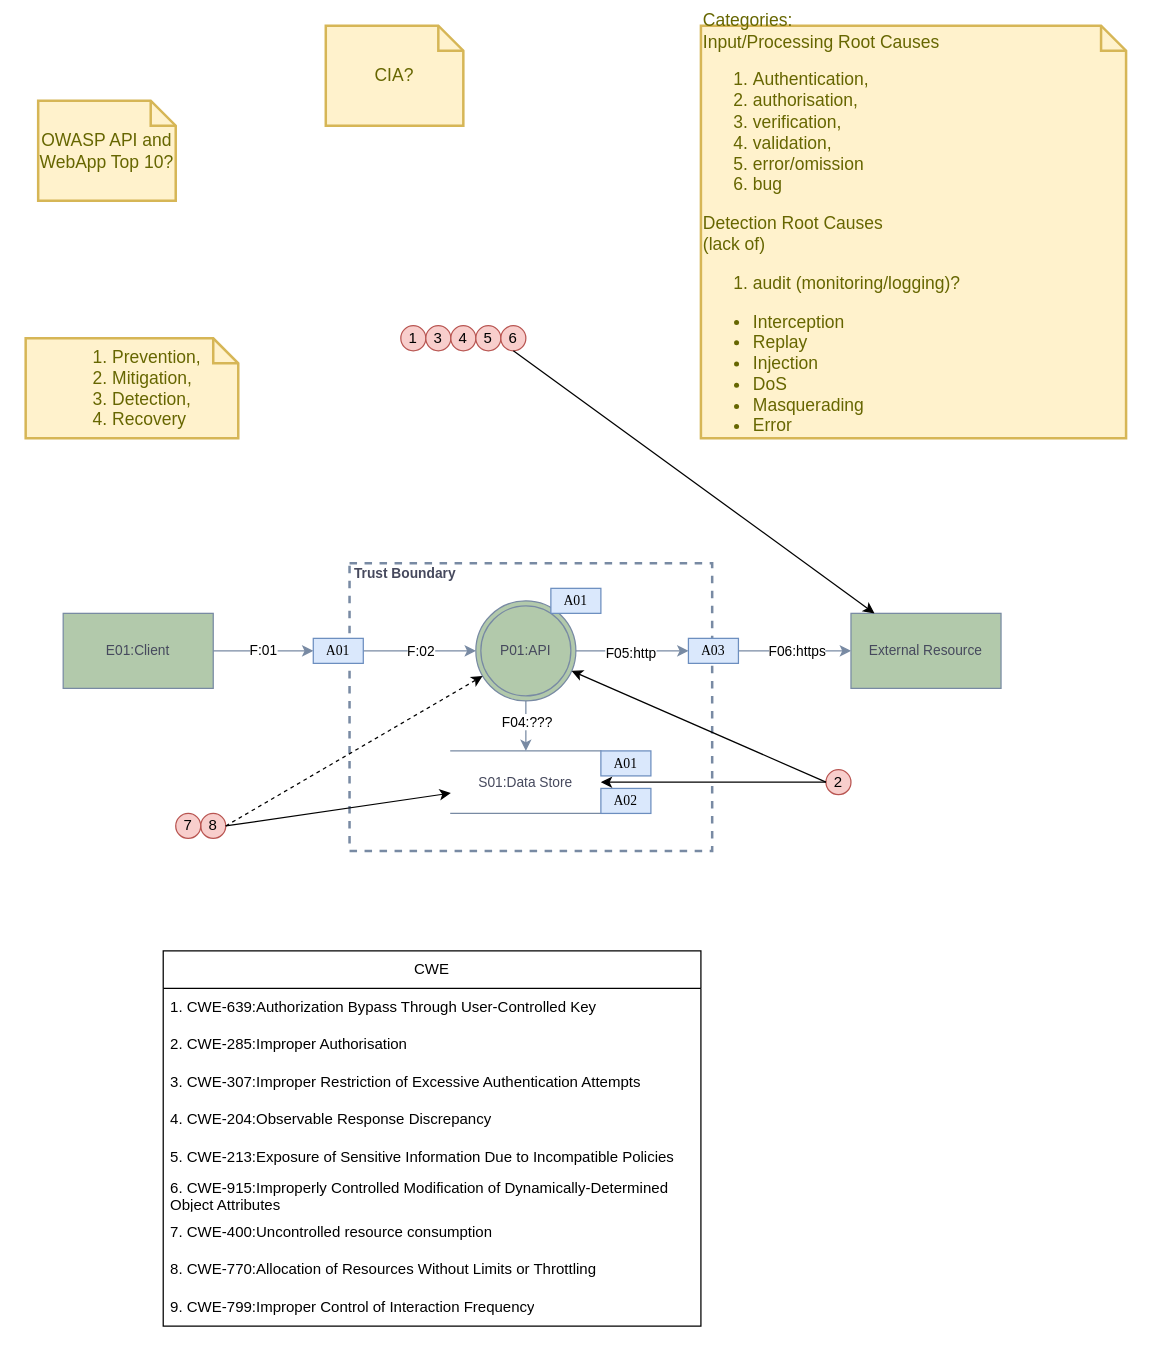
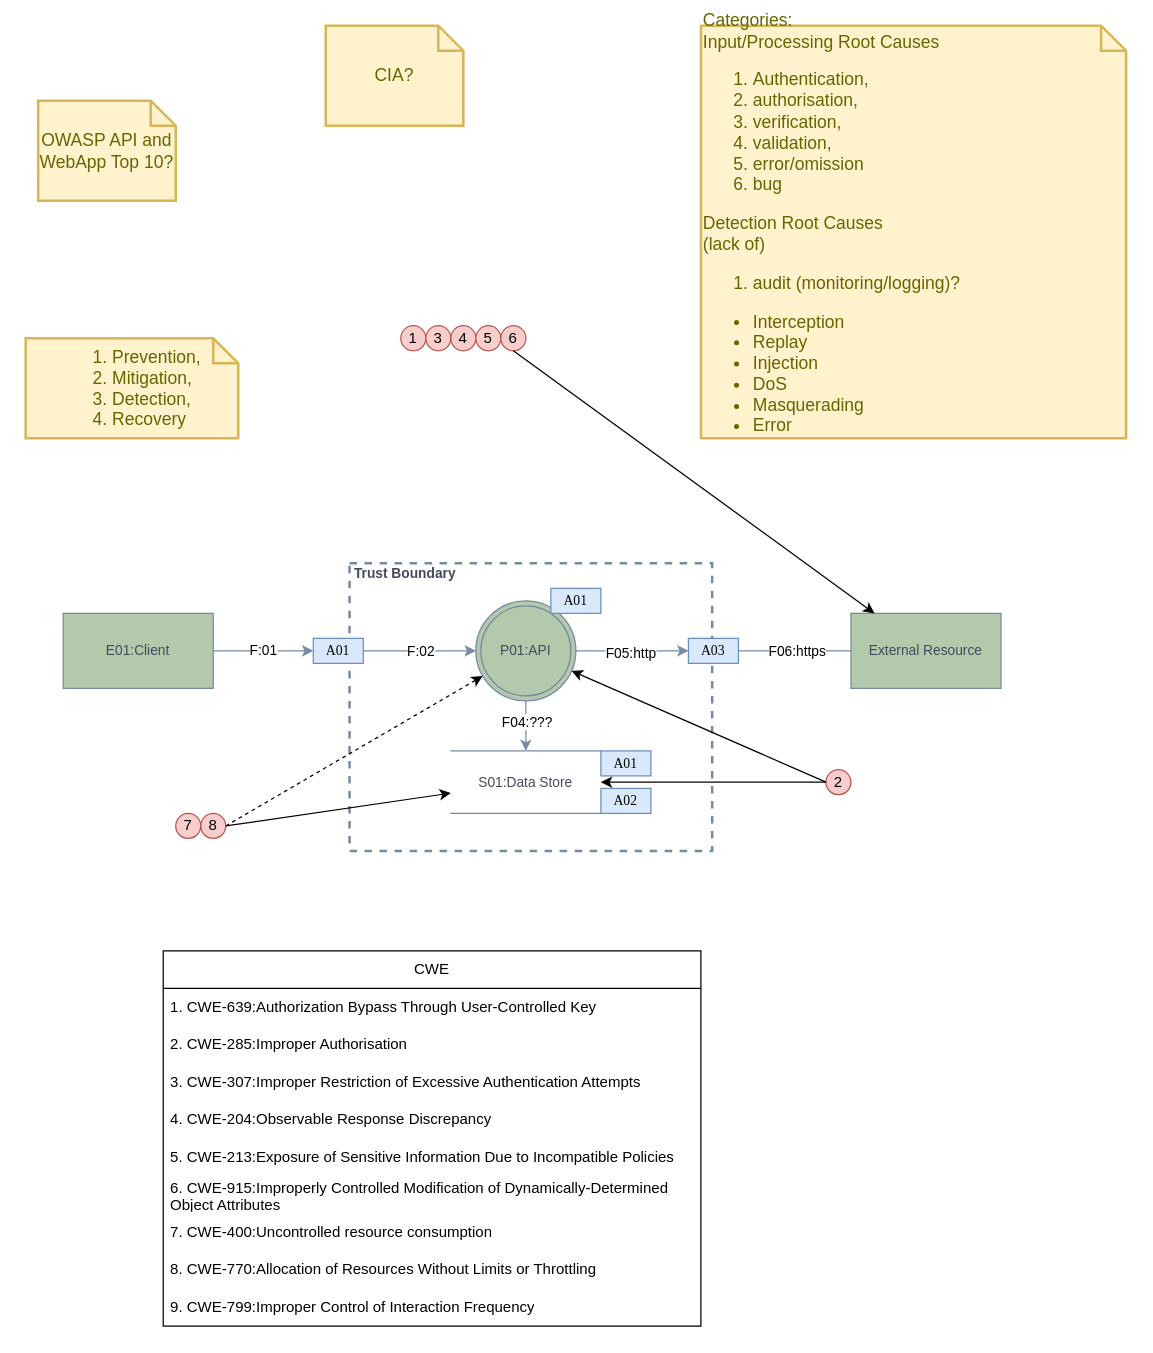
  <mxCell id="0" />
  <mxCell id="1" parent="0" />
  <mxCell id="2" value="Trust Boundary" style="html=1;fontColor=#46495D;fontStyle=1;align=left;verticalAlign=top;spacing=0;labelBorderColor=none;fillColor=none;dashed=1;strokeWidth=2;strokeColor=#788AA3;spacingLeft=4;spacingTop=-3;rounded=0;labelBackgroundColor=none;fontSize=11;" parent="1" vertex="1"><mxGeometry x="279" y="450" width="290" height="230" as="geometry" /></mxCell>
  <mxCell id="3" value="" style="edgeStyle=orthogonalEdgeStyle;rounded=0;orthogonalLoop=1;jettySize=auto;html=1;labelBackgroundColor=none;strokeColor=#788AA3;fontColor=default;fontSize=11;" parent="1" source="5" target="12" edge="1"><mxGeometry relative="1" as="geometry" /></mxCell>
  <mxCell id="4" value="F04:???" style="edgeLabel;html=1;align=center;verticalAlign=middle;resizable=0;points=[];" vertex="1" connectable="0" parent="3"><mxGeometry x="-0.2" relative="1" as="geometry"><mxPoint as="offset" /></mxGeometry></mxCell>
  <mxCell id="5" value="P01:API" style="ellipse;shape=doubleEllipse;whiteSpace=wrap;html=1;aspect=fixed;rounded=0;labelBackgroundColor=none;fillColor=#B2C9AB;strokeColor=#788AA3;fontColor=#46495D;fontSize=11;" parent="1" vertex="1"><mxGeometry x="380" y="480" width="80" height="80" as="geometry" /></mxCell>
- <mxCell id="6" value="" style="edgeStyle=orthogonalEdgeStyle;rounded=0;orthogonalLoop=1;jettySize=auto;html=1;labelBackgroundColor=none;strokeColor=#788AA3;fontColor=default;fontSize=11;" parent="1" source="20" target="11" edge="1"><mxGeometry relative="1" as="geometry" /></mxCell>
+ <mxCell id="6" value="" style="edgeStyle=orthogonalEdgeStyle;rounded=0;orthogonalLoop=1;jettySize=auto;html=1;labelBackgroundColor=none;strokeColor=#788AA3;fontColor=default;fontSize=11;endArrow=none;" parent="1" source="20" target="11" edge="1"><mxGeometry relative="1" as="geometry" /></mxCell>
  <mxCell id="7" value="F06:https" style="edgeLabel;html=1;align=center;verticalAlign=middle;resizable=0;points=[];" vertex="1" connectable="0" parent="6"><mxGeometry x="0.022" relative="1" as="geometry"><mxPoint as="offset" /></mxGeometry></mxCell>
  <mxCell id="8" value="" style="edgeStyle=orthogonalEdgeStyle;rounded=0;orthogonalLoop=1;jettySize=auto;html=1;labelBackgroundColor=none;strokeColor=#788AA3;fontColor=default;fontSize=11;" parent="1" source="17" target="5" edge="1"><mxGeometry relative="1" as="geometry" /></mxCell>
  <mxCell id="9" value="F:02" style="edgeLabel;html=1;align=center;verticalAlign=middle;resizable=0;points=[];rounded=0;" vertex="1" connectable="0" parent="8"><mxGeometry relative="1" as="geometry"><mxPoint as="offset" /></mxGeometry></mxCell>
  <mxCell id="10" value="E01:Client" style="rounded=0;whiteSpace=wrap;html=1;labelBackgroundColor=none;fillColor=#B2C9AB;strokeColor=#788AA3;fontColor=#46495D;fontSize=11;" parent="1" vertex="1"><mxGeometry x="50" y="490" width="120" height="60" as="geometry" /></mxCell>
  <mxCell id="11" value="External Resource" style="rounded=0;whiteSpace=wrap;html=1;labelBackgroundColor=none;fillColor=#B2C9AB;strokeColor=#788AA3;fontColor=#46495D;fontSize=11;" parent="1" vertex="1"><mxGeometry x="680" y="490" width="120" height="60" as="geometry" /></mxCell>
  <mxCell id="12" value="S01:Data Store" style="shape=partialRectangle;whiteSpace=wrap;html=1;left=0;right=0;fillColor=none;rounded=0;labelBackgroundColor=none;strokeColor=#788AA3;fontColor=#46495D;fontSize=11;" parent="1" vertex="1"><mxGeometry x="360" y="600" width="120" height="50" as="geometry" /></mxCell>
  <mxCell id="13" style="edgeStyle=orthogonalEdgeStyle;rounded=0;orthogonalLoop=1;jettySize=auto;html=1;exitX=0.5;exitY=1;exitDx=0;exitDy=0;labelBackgroundColor=none;strokeColor=#788AA3;fontColor=default;fontSize=11;" parent="1" source="12" target="12" edge="1"><mxGeometry relative="1" as="geometry" /></mxCell>
  <mxCell id="14" value="A01" style="text;html=1;align=center;verticalAlign=middle;whiteSpace=wrap;overflow=hidden;fontSize=11;fontFamily=Architects Daughter;rounded=0;labelBackgroundColor=none;fillColor=#dae8fc;strokeColor=#6c8ebf;" vertex="1" parent="1"><mxGeometry x="440" y="470" width="40" height="20" as="geometry" /></mxCell>
  <mxCell id="15" value="" style="edgeStyle=orthogonalEdgeStyle;rounded=0;orthogonalLoop=1;jettySize=auto;html=1;labelBackgroundColor=none;strokeColor=#788AA3;fontColor=default;fontSize=11;" edge="1" parent="1" source="10" target="17"><mxGeometry relative="1" as="geometry"><mxPoint x="170" y="520" as="sourcePoint" /><mxPoint x="380" y="520" as="targetPoint" /></mxGeometry></mxCell>
  <mxCell id="16" value="F:01" style="edgeLabel;html=1;align=center;verticalAlign=middle;resizable=0;points=[];rounded=0;" vertex="1" connectable="0" parent="15"><mxGeometry x="-0.025" y="1" relative="1" as="geometry"><mxPoint as="offset" /></mxGeometry></mxCell>
  <mxCell id="17" value="A01" style="text;html=1;align=center;verticalAlign=middle;whiteSpace=wrap;overflow=hidden;fontSize=11;fontFamily=Architects Daughter;rounded=0;labelBackgroundColor=none;fillColor=#dae8fc;strokeColor=#6c8ebf;" vertex="1" parent="1"><mxGeometry x="250" y="510" width="40" height="20" as="geometry" /></mxCell>
  <mxCell id="18" value="" style="edgeStyle=orthogonalEdgeStyle;rounded=0;orthogonalLoop=1;jettySize=auto;html=1;labelBackgroundColor=none;strokeColor=#788AA3;fontColor=default;fontSize=11;" edge="1" parent="1" source="5" target="20"><mxGeometry relative="1" as="geometry"><mxPoint x="460" y="520" as="sourcePoint" /><mxPoint x="680" y="520" as="targetPoint" /></mxGeometry></mxCell>
  <mxCell id="19" value="F05:http" style="edgeLabel;html=1;align=center;verticalAlign=middle;resizable=0;points=[];" vertex="1" connectable="0" parent="18"><mxGeometry x="-0.044" y="-1" relative="1" as="geometry"><mxPoint as="offset" /></mxGeometry></mxCell>
  <mxCell id="20" value="A03" style="text;html=1;align=center;verticalAlign=middle;whiteSpace=wrap;overflow=hidden;fontSize=11;fontFamily=Architects Daughter;rounded=0;labelBackgroundColor=none;fillColor=#dae8fc;strokeColor=#6c8ebf;" vertex="1" parent="1"><mxGeometry x="550" y="510" width="40" height="20" as="geometry" /></mxCell>
  <mxCell id="21" value="A01" style="text;html=1;align=center;verticalAlign=middle;whiteSpace=wrap;overflow=hidden;fontSize=11;fontFamily=Architects Daughter;rounded=0;labelBackgroundColor=none;fillColor=#dae8fc;strokeColor=#6c8ebf;" vertex="1" parent="1"><mxGeometry x="480" y="600" width="40" height="20" as="geometry" /></mxCell>
  <mxCell id="22" value="A02" style="text;html=1;align=center;verticalAlign=middle;whiteSpace=wrap;overflow=hidden;fontSize=11;fontFamily=Architects Daughter;rounded=0;labelBackgroundColor=none;fillColor=#dae8fc;strokeColor=#6c8ebf;" vertex="1" parent="1"><mxGeometry x="480" y="630" width="40" height="20" as="geometry" /></mxCell>
  <mxCell id="23" value="CWE" style="swimlane;fontStyle=0;childLayout=stackLayout;horizontal=1;startSize=30;horizontalStack=0;resizeParent=1;resizeParentMax=0;resizeLast=0;collapsible=1;marginBottom=0;whiteSpace=wrap;html=1;rounded=0;" vertex="1" parent="1"><mxGeometry x="130" y="760" width="430" height="300" as="geometry"><mxRectangle x="60" y="60" width="60" height="30" as="alternateBounds" /></mxGeometry></mxCell>
  <mxCell id="24" value="1. CWE-639:Authorization Bypass Through User-Controlled Key" style="text;strokeColor=none;fillColor=none;align=left;verticalAlign=middle;spacingLeft=4;spacingRight=4;overflow=hidden;points=[[0,0.5],[1,0.5]];portConstraint=eastwest;rotatable=0;whiteSpace=wrap;html=1;rounded=0;" vertex="1" parent="23"><mxGeometry y="30" width="430" height="30" as="geometry" /></mxCell>
  <mxCell id="25" value="2. CWE-285:Improper Authorisation" style="text;strokeColor=none;fillColor=none;align=left;verticalAlign=middle;spacingLeft=4;spacingRight=4;overflow=hidden;points=[[0,0.5],[1,0.5]];portConstraint=eastwest;rotatable=0;whiteSpace=wrap;html=1;rounded=0;" vertex="1" parent="23"><mxGeometry y="60" width="430" height="30" as="geometry" /></mxCell>
  <mxCell id="26" value="3. CWE-307:Improper Restriction of Excessive Authentication Attempts" style="text;strokeColor=none;fillColor=none;align=left;verticalAlign=middle;spacingLeft=4;spacingRight=4;overflow=hidden;points=[[0,0.5],[1,0.5]];portConstraint=eastwest;rotatable=0;whiteSpace=wrap;html=1;rounded=0;" vertex="1" parent="23"><mxGeometry y="90" width="430" height="30" as="geometry" /></mxCell>
  <mxCell id="27" value="4. CWE-204:Observable Response Discrepancy" style="text;strokeColor=none;fillColor=none;align=left;verticalAlign=middle;spacingLeft=4;spacingRight=4;overflow=hidden;points=[[0,0.5],[1,0.5]];portConstraint=eastwest;rotatable=0;whiteSpace=wrap;html=1;rounded=0;" vertex="1" parent="23"><mxGeometry y="120" width="430" height="30" as="geometry" /></mxCell>
  <mxCell id="28" value="5. CWE-213:Exposure of Sensitive Information Due to Incompatible Policies" style="text;strokeColor=none;fillColor=none;align=left;verticalAlign=middle;spacingLeft=4;spacingRight=4;overflow=hidden;points=[[0,0.5],[1,0.5]];portConstraint=eastwest;rotatable=0;whiteSpace=wrap;html=1;rounded=0;" vertex="1" parent="23"><mxGeometry y="150" width="430" height="30" as="geometry" /></mxCell>
  <mxCell id="29" value="6. CWE-915:Improperly Controlled Modification of Dynamically-Determined Object Attributes" style="text;strokeColor=none;fillColor=none;align=left;verticalAlign=middle;spacingLeft=4;spacingRight=4;overflow=hidden;points=[[0,0.5],[1,0.5]];portConstraint=eastwest;rotatable=0;whiteSpace=wrap;html=1;rounded=0;" vertex="1" parent="23"><mxGeometry y="180" width="430" height="30" as="geometry" /></mxCell>
  <mxCell id="30" value="7. CWE-400:Uncontrolled resource consumption" style="text;strokeColor=none;fillColor=none;align=left;verticalAlign=middle;spacingLeft=4;spacingRight=4;overflow=hidden;points=[[0,0.5],[1,0.5]];portConstraint=eastwest;rotatable=0;whiteSpace=wrap;html=1;rounded=0;" vertex="1" parent="23"><mxGeometry y="210" width="430" height="30" as="geometry" /></mxCell>
  <mxCell id="31" value="8. CWE-770:Allocation of Resources Without Limits or Throttling" style="text;strokeColor=none;fillColor=none;align=left;verticalAlign=middle;spacingLeft=4;spacingRight=4;overflow=hidden;points=[[0,0.5],[1,0.5]];portConstraint=eastwest;rotatable=0;whiteSpace=wrap;html=1;rounded=0;" vertex="1" parent="23"><mxGeometry y="240" width="430" height="30" as="geometry" /></mxCell>
  <mxCell id="32" value="9. CWE-799:Improper Control of Interaction Frequency" style="text;strokeColor=none;fillColor=none;align=left;verticalAlign=middle;spacingLeft=4;spacingRight=4;overflow=hidden;points=[[0,0.5],[1,0.5]];portConstraint=eastwest;rotatable=0;whiteSpace=wrap;html=1;rounded=0;" vertex="1" parent="23"><mxGeometry y="270" width="430" height="30" as="geometry" /></mxCell>
  <mxCell id="33" value="1" style="ellipse;whiteSpace=wrap;html=1;aspect=fixed;fillColor=#f8cecc;strokeColor=#b85450;" vertex="1" parent="1"><mxGeometry x="320" y="260" width="20" height="20" as="geometry" /></mxCell>
  <mxCell id="34" value="2" style="ellipse;whiteSpace=wrap;html=1;aspect=fixed;fillColor=#f8cecc;strokeColor=#b85450;" vertex="1" parent="1"><mxGeometry x="660" y="615" width="20" height="20" as="geometry" /></mxCell>
  <mxCell id="35" value="3" style="ellipse;whiteSpace=wrap;html=1;aspect=fixed;fillColor=#f8cecc;strokeColor=#b85450;" vertex="1" parent="1"><mxGeometry x="340" y="260" width="20" height="20" as="geometry" /></mxCell>
  <mxCell id="36" value="4" style="ellipse;whiteSpace=wrap;html=1;aspect=fixed;fillColor=#f8cecc;strokeColor=#b85450;" vertex="1" parent="1"><mxGeometry x="360" y="260" width="20" height="20" as="geometry" /></mxCell>
  <mxCell id="37" value="Categories:&lt;br&gt;&lt;span style=&quot;background-color: initial;&quot;&gt;Input/Processing Root Causes&lt;/span&gt;&lt;br&gt;&lt;ol&gt;&lt;li&gt;Authentication,&lt;/li&gt;&lt;li&gt;authorisation,&lt;/li&gt;&lt;li&gt;verification,&lt;/li&gt;&lt;li&gt;validation,&lt;/li&gt;&lt;li&gt;error/omission&lt;/li&gt;&lt;li&gt;bug&lt;/li&gt;&lt;/ol&gt;&lt;div&gt;Detection Root Causes&amp;nbsp;&lt;/div&gt;(lack of)&lt;ol&gt;&lt;li&gt;audit (monitoring/logging)?&lt;/li&gt;&lt;/ol&gt;&lt;div&gt;&lt;ul&gt;&lt;li&gt;Interception&lt;/li&gt;&lt;li&gt;Replay&lt;/li&gt;&lt;li&gt;Injection&lt;/li&gt;&lt;li&gt;DoS&lt;/li&gt;&lt;li&gt;Masquerading&lt;/li&gt;&lt;li&gt;Error&lt;/li&gt;&lt;/ul&gt;&lt;/div&gt;" style="shape=note;strokeWidth=2;fontSize=14;size=20;whiteSpace=wrap;html=1;fillColor=#fff2cc;strokeColor=#d6b656;fontColor=#666600;align=left;" vertex="1" parent="1"><mxGeometry x="560" y="20" width="340" height="330" as="geometry" /></mxCell>
  <mxCell id="38" value="OWASP API and WebApp Top 10?" style="shape=note;strokeWidth=2;fontSize=14;size=20;whiteSpace=wrap;html=1;fillColor=#fff2cc;strokeColor=#d6b656;fontColor=#666600;" vertex="1" parent="1"><mxGeometry x="30" y="80" width="110.0" height="80" as="geometry" /></mxCell>
  <mxCell id="39" value="&lt;div style=&quot;text-align: left;&quot;&gt;&lt;ol&gt;&lt;li&gt;&lt;span style=&quot;background-color: initial;&quot;&gt;Prevention,&lt;/span&gt;&lt;/li&gt;&lt;li&gt;&lt;span style=&quot;background-color: initial;&quot;&gt;Mitigation,&lt;/span&gt;&lt;/li&gt;&lt;li&gt;&lt;span style=&quot;background-color: initial;&quot;&gt;Detection,&lt;/span&gt;&lt;/li&gt;&lt;li&gt;&lt;span style=&quot;background-color: initial;&quot;&gt;Recovery&lt;/span&gt;&lt;/li&gt;&lt;/ol&gt;&lt;/div&gt;" style="shape=note;strokeWidth=2;fontSize=14;size=20;whiteSpace=wrap;html=1;fillColor=#fff2cc;strokeColor=#d6b656;fontColor=#666600;" vertex="1" parent="1"><mxGeometry x="20" y="270" width="170" height="80" as="geometry" /></mxCell>
  <mxCell id="40" value="CIA?" style="shape=note;strokeWidth=2;fontSize=14;size=20;whiteSpace=wrap;html=1;fillColor=#fff2cc;strokeColor=#d6b656;fontColor=#666600;" vertex="1" parent="1"><mxGeometry x="260" y="20" width="110.0" height="80" as="geometry" /></mxCell>
  <mxCell id="41" value="5" style="ellipse;whiteSpace=wrap;html=1;aspect=fixed;fillColor=#f8cecc;strokeColor=#b85450;" vertex="1" parent="1"><mxGeometry x="380" y="260" width="20" height="20" as="geometry" /></mxCell>
  <mxCell id="42" value="6" style="ellipse;whiteSpace=wrap;html=1;aspect=fixed;fillColor=#f8cecc;strokeColor=#b85450;" vertex="1" parent="1"><mxGeometry x="400" y="260" width="20" height="20" as="geometry" /></mxCell>
  <mxCell id="43" value="" style="orthogonalLoop=1;jettySize=auto;html=1;exitX=0.5;exitY=1;exitDx=0;exitDy=0;" edge="1" parent="1" source="42" target="11"><mxGeometry relative="1" as="geometry"><mxPoint x="380" y="290" as="sourcePoint" /><mxPoint x="422" y="491" as="targetPoint" /></mxGeometry></mxCell>
  <mxCell id="44" value="8" style="ellipse;whiteSpace=wrap;html=1;aspect=fixed;fillColor=#f8cecc;strokeColor=#b85450;" vertex="1" parent="1"><mxGeometry x="160" y="650" width="20" height="20" as="geometry" /></mxCell>
  <mxCell id="45" value="" style="orthogonalLoop=1;jettySize=auto;html=1;exitX=1;exitY=0.5;exitDx=0;exitDy=0;dashed=1;" edge="1" parent="1" source="44" target="5"><mxGeometry relative="1" as="geometry"><mxPoint x="101" y="620" as="sourcePoint" /><mxPoint x="178" y="870" as="targetPoint" /></mxGeometry></mxCell>
  <mxCell id="46" value="" style="orthogonalLoop=1;jettySize=auto;html=1;exitX=1;exitY=0.5;exitDx=0;exitDy=0;" edge="1" parent="1" source="44" target="12"><mxGeometry relative="1" as="geometry"><mxPoint x="190" y="670" as="sourcePoint" /><mxPoint x="395" y="550" as="targetPoint" /></mxGeometry></mxCell>
  <mxCell id="47" value="7" style="ellipse;whiteSpace=wrap;html=1;aspect=fixed;fillColor=#f8cecc;strokeColor=#b85450;" vertex="1" parent="1"><mxGeometry x="140" y="650" width="20" height="20" as="geometry" /></mxCell>
  <mxCell id="48" value="" style="orthogonalLoop=1;jettySize=auto;html=1;exitX=0;exitY=0.5;exitDx=0;exitDy=0;" edge="1" parent="1" source="34" target="5"><mxGeometry relative="1" as="geometry"><mxPoint x="650" y="620" as="sourcePoint" /><mxPoint x="428" y="490" as="targetPoint" /></mxGeometry></mxCell>
  <mxCell id="49" value="" style="orthogonalLoop=1;jettySize=auto;html=1;exitX=0;exitY=0.5;exitDx=0;exitDy=0;" edge="1" parent="1" source="34" target="12"><mxGeometry relative="1" as="geometry"><mxPoint x="650" y="620" as="sourcePoint" /><mxPoint x="438" y="500" as="targetPoint" /></mxGeometry></mxCell>
